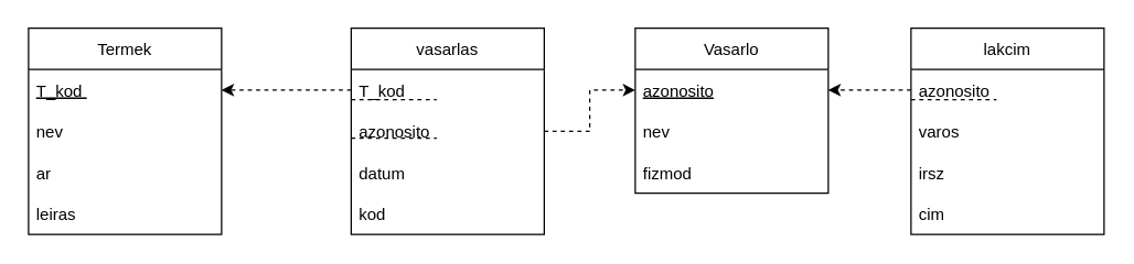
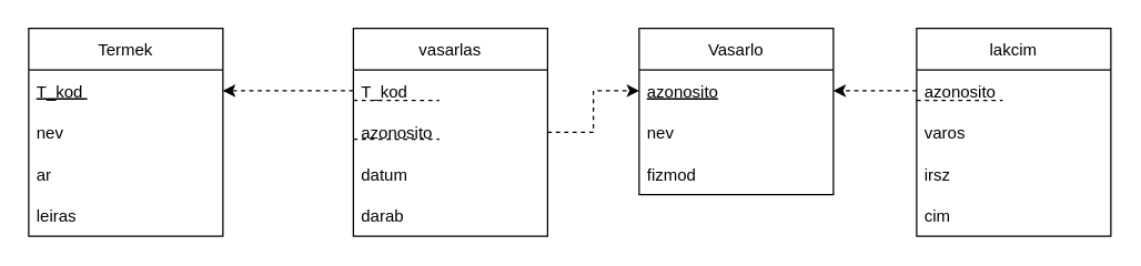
  <mxCell id="0" />
  <mxCell id="1" parent="0" />
  <mxCell id="2" value="Termek" style="swimlane;fontStyle=0;childLayout=stackLayout;horizontal=1;startSize=30;horizontalStack=0;resizeParent=1;resizeParentMax=0;resizeLast=0;collapsible=1;marginBottom=0;" vertex="1" parent="1"><mxGeometry x="20" y="20" width="140" height="150" as="geometry" /></mxCell>
  <mxCell id="3" value="T_kod " style="text;strokeColor=none;fillColor=none;align=left;verticalAlign=middle;spacingLeft=4;spacingRight=4;overflow=hidden;points=[[0,0.5],[1,0.5]];portConstraint=eastwest;rotatable=0;fontStyle=4" vertex="1" parent="2"><mxGeometry y="30" width="140" height="30" as="geometry" /></mxCell>
  <mxCell id="4" value="nev" style="text;strokeColor=none;fillColor=none;align=left;verticalAlign=middle;spacingLeft=4;spacingRight=4;overflow=hidden;points=[[0,0.5],[1,0.5]];portConstraint=eastwest;rotatable=0;" vertex="1" parent="2"><mxGeometry y="60" width="140" height="30" as="geometry" /></mxCell>
  <mxCell id="5" value="ar" style="text;strokeColor=none;fillColor=none;align=left;verticalAlign=middle;spacingLeft=4;spacingRight=4;overflow=hidden;points=[[0,0.5],[1,0.5]];portConstraint=eastwest;rotatable=0;" vertex="1" parent="2"><mxGeometry y="90" width="140" height="30" as="geometry" /></mxCell>
  <mxCell id="6" value="leiras" style="text;strokeColor=none;fillColor=none;align=left;verticalAlign=middle;spacingLeft=4;spacingRight=4;overflow=hidden;points=[[0,0.5],[1,0.5]];portConstraint=eastwest;rotatable=0;" vertex="1" parent="2"><mxGeometry y="120" width="140" height="30" as="geometry" /></mxCell>
  <mxCell id="7" value="Vasarlo" style="swimlane;fontStyle=0;childLayout=stackLayout;horizontal=1;startSize=30;horizontalStack=0;resizeParent=1;resizeParentMax=0;resizeLast=0;collapsible=1;marginBottom=0;" vertex="1" parent="1"><mxGeometry x="460" y="20" width="140" height="120" as="geometry" /></mxCell>
  <mxCell id="8" value="azonosito" style="text;strokeColor=none;fillColor=none;align=left;verticalAlign=middle;spacingLeft=4;spacingRight=4;overflow=hidden;points=[[0,0.5],[1,0.5]];portConstraint=eastwest;rotatable=0;fontStyle=4" vertex="1" parent="7"><mxGeometry y="30" width="140" height="30" as="geometry" /></mxCell>
  <mxCell id="9" value="nev" style="text;strokeColor=none;fillColor=none;align=left;verticalAlign=middle;spacingLeft=4;spacingRight=4;overflow=hidden;points=[[0,0.5],[1,0.5]];portConstraint=eastwest;rotatable=0;" vertex="1" parent="7"><mxGeometry y="60" width="140" height="30" as="geometry" /></mxCell>
  <mxCell id="10" value="fizmod" style="text;strokeColor=none;fillColor=none;align=left;verticalAlign=middle;spacingLeft=4;spacingRight=4;overflow=hidden;points=[[0,0.5],[1,0.5]];portConstraint=eastwest;rotatable=0;" vertex="1" parent="7"><mxGeometry y="90" width="140" height="30" as="geometry" /></mxCell>
  <mxCell id="11" value="lakcim" style="swimlane;fontStyle=0;childLayout=stackLayout;horizontal=1;startSize=30;horizontalStack=0;resizeParent=1;resizeParentMax=0;resizeLast=0;collapsible=1;marginBottom=0;" vertex="1" parent="1"><mxGeometry x="660" y="20" width="140" height="150" as="geometry" /></mxCell>
  <mxCell id="12" value="azonosito" style="text;strokeColor=none;fillColor=none;align=left;verticalAlign=middle;spacingLeft=4;spacingRight=4;overflow=hidden;points=[[0,0.5],[1,0.5]];portConstraint=eastwest;rotatable=0;" vertex="1" parent="11"><mxGeometry y="30" width="140" height="30" as="geometry" /></mxCell>
  <mxCell id="13" value="" style="endArrow=none;dashed=1;html=1;rounded=0;" edge="1" parent="11"><mxGeometry width="50" height="50" relative="1" as="geometry"><mxPoint y="52" as="sourcePoint" /><mxPoint x="62" y="52" as="targetPoint" /></mxGeometry></mxCell>
  <mxCell id="14" value="varos" style="text;strokeColor=none;fillColor=none;align=left;verticalAlign=middle;spacingLeft=4;spacingRight=4;overflow=hidden;points=[[0,0.5],[1,0.5]];portConstraint=eastwest;rotatable=0;" vertex="1" parent="11"><mxGeometry y="60" width="140" height="30" as="geometry" /></mxCell>
  <mxCell id="15" value="irsz" style="text;strokeColor=none;fillColor=none;align=left;verticalAlign=middle;spacingLeft=4;spacingRight=4;overflow=hidden;points=[[0,0.5],[1,0.5]];portConstraint=eastwest;rotatable=0;" vertex="1" parent="11"><mxGeometry y="90" width="140" height="30" as="geometry" /></mxCell>
  <mxCell id="16" value="cim" style="text;strokeColor=none;fillColor=none;align=left;verticalAlign=middle;spacingLeft=4;spacingRight=4;overflow=hidden;points=[[0,0.5],[1,0.5]];portConstraint=eastwest;rotatable=0;" vertex="1" parent="11"><mxGeometry y="120" width="140" height="30" as="geometry" /></mxCell>
  <mxCell id="17" style="edgeStyle=orthogonalEdgeStyle;rounded=0;orthogonalLoop=1;jettySize=auto;html=1;exitX=0;exitY=0.5;exitDx=0;exitDy=0;entryX=1;entryY=0.5;entryDx=0;entryDy=0;dashed=1;" edge="1" parent="1" source="12" target="8"><mxGeometry relative="1" as="geometry" /></mxCell>
  <mxCell id="18" value="vasarlas" style="swimlane;fontStyle=0;childLayout=stackLayout;horizontal=1;startSize=30;horizontalStack=0;resizeParent=1;resizeParentMax=0;resizeLast=0;collapsible=1;marginBottom=0;" vertex="1" parent="1"><mxGeometry x="254" y="20" width="140" height="150" as="geometry" /></mxCell>
  <mxCell id="19" value="T_kod" style="text;strokeColor=none;fillColor=none;align=left;verticalAlign=middle;spacingLeft=4;spacingRight=4;overflow=hidden;points=[[0,0.5],[1,0.5]];portConstraint=eastwest;rotatable=0;" vertex="1" parent="18"><mxGeometry y="30" width="140" height="30" as="geometry" /></mxCell>
  <mxCell id="20" value="" style="endArrow=none;dashed=1;html=1;rounded=0;" edge="1" parent="18"><mxGeometry width="50" height="50" relative="1" as="geometry"><mxPoint y="52" as="sourcePoint" /><mxPoint x="62" y="52" as="targetPoint" /></mxGeometry></mxCell>
  <mxCell id="21" value="azonosito" style="text;strokeColor=none;fillColor=none;align=left;verticalAlign=middle;spacingLeft=4;spacingRight=4;overflow=hidden;points=[[0,0.5],[1,0.5]];portConstraint=eastwest;rotatable=0;" vertex="1" parent="18"><mxGeometry y="60" width="140" height="30" as="geometry" /></mxCell>
  <mxCell id="22" value="" style="endArrow=none;dashed=1;html=1;rounded=0;" edge="1" parent="18"><mxGeometry width="50" height="50" relative="1" as="geometry"><mxPoint y="80" as="sourcePoint" /><mxPoint x="62" y="80" as="targetPoint" /></mxGeometry></mxCell>
  <mxCell id="23" value="datum" style="text;strokeColor=none;fillColor=none;align=left;verticalAlign=middle;spacingLeft=4;spacingRight=4;overflow=hidden;points=[[0,0.5],[1,0.5]];portConstraint=eastwest;rotatable=0;" vertex="1" parent="18"><mxGeometry y="90" width="140" height="30" as="geometry" /></mxCell>
- <mxCell id="24" value="kod" style="text;strokeColor=none;fillColor=none;align=left;verticalAlign=middle;spacingLeft=4;spacingRight=4;overflow=hidden;points=[[0,0.5],[1,0.5]];portConstraint=eastwest;rotatable=0;" vertex="1" parent="18"><mxGeometry y="120" width="140" height="30" as="geometry" /></mxCell>
+ <mxCell id="24" value="darab" style="text;strokeColor=none;fillColor=none;align=left;verticalAlign=middle;spacingLeft=4;spacingRight=4;overflow=hidden;points=[[0,0.5],[1,0.5]];portConstraint=eastwest;rotatable=0;" vertex="1" parent="18"><mxGeometry y="120" width="140" height="30" as="geometry" /></mxCell>
  <mxCell id="25" style="edgeStyle=orthogonalEdgeStyle;rounded=0;orthogonalLoop=1;jettySize=auto;html=1;exitX=1;exitY=0.5;exitDx=0;exitDy=0;entryX=0;entryY=0.5;entryDx=0;entryDy=0;dashed=1;" edge="1" parent="1" source="21" target="8"><mxGeometry relative="1" as="geometry" /></mxCell>
  <mxCell id="26" style="edgeStyle=orthogonalEdgeStyle;rounded=0;orthogonalLoop=1;jettySize=auto;html=1;exitX=0;exitY=0.5;exitDx=0;exitDy=0;dashed=1;" edge="1" parent="1" source="19" target="3"><mxGeometry relative="1" as="geometry" /></mxCell>
